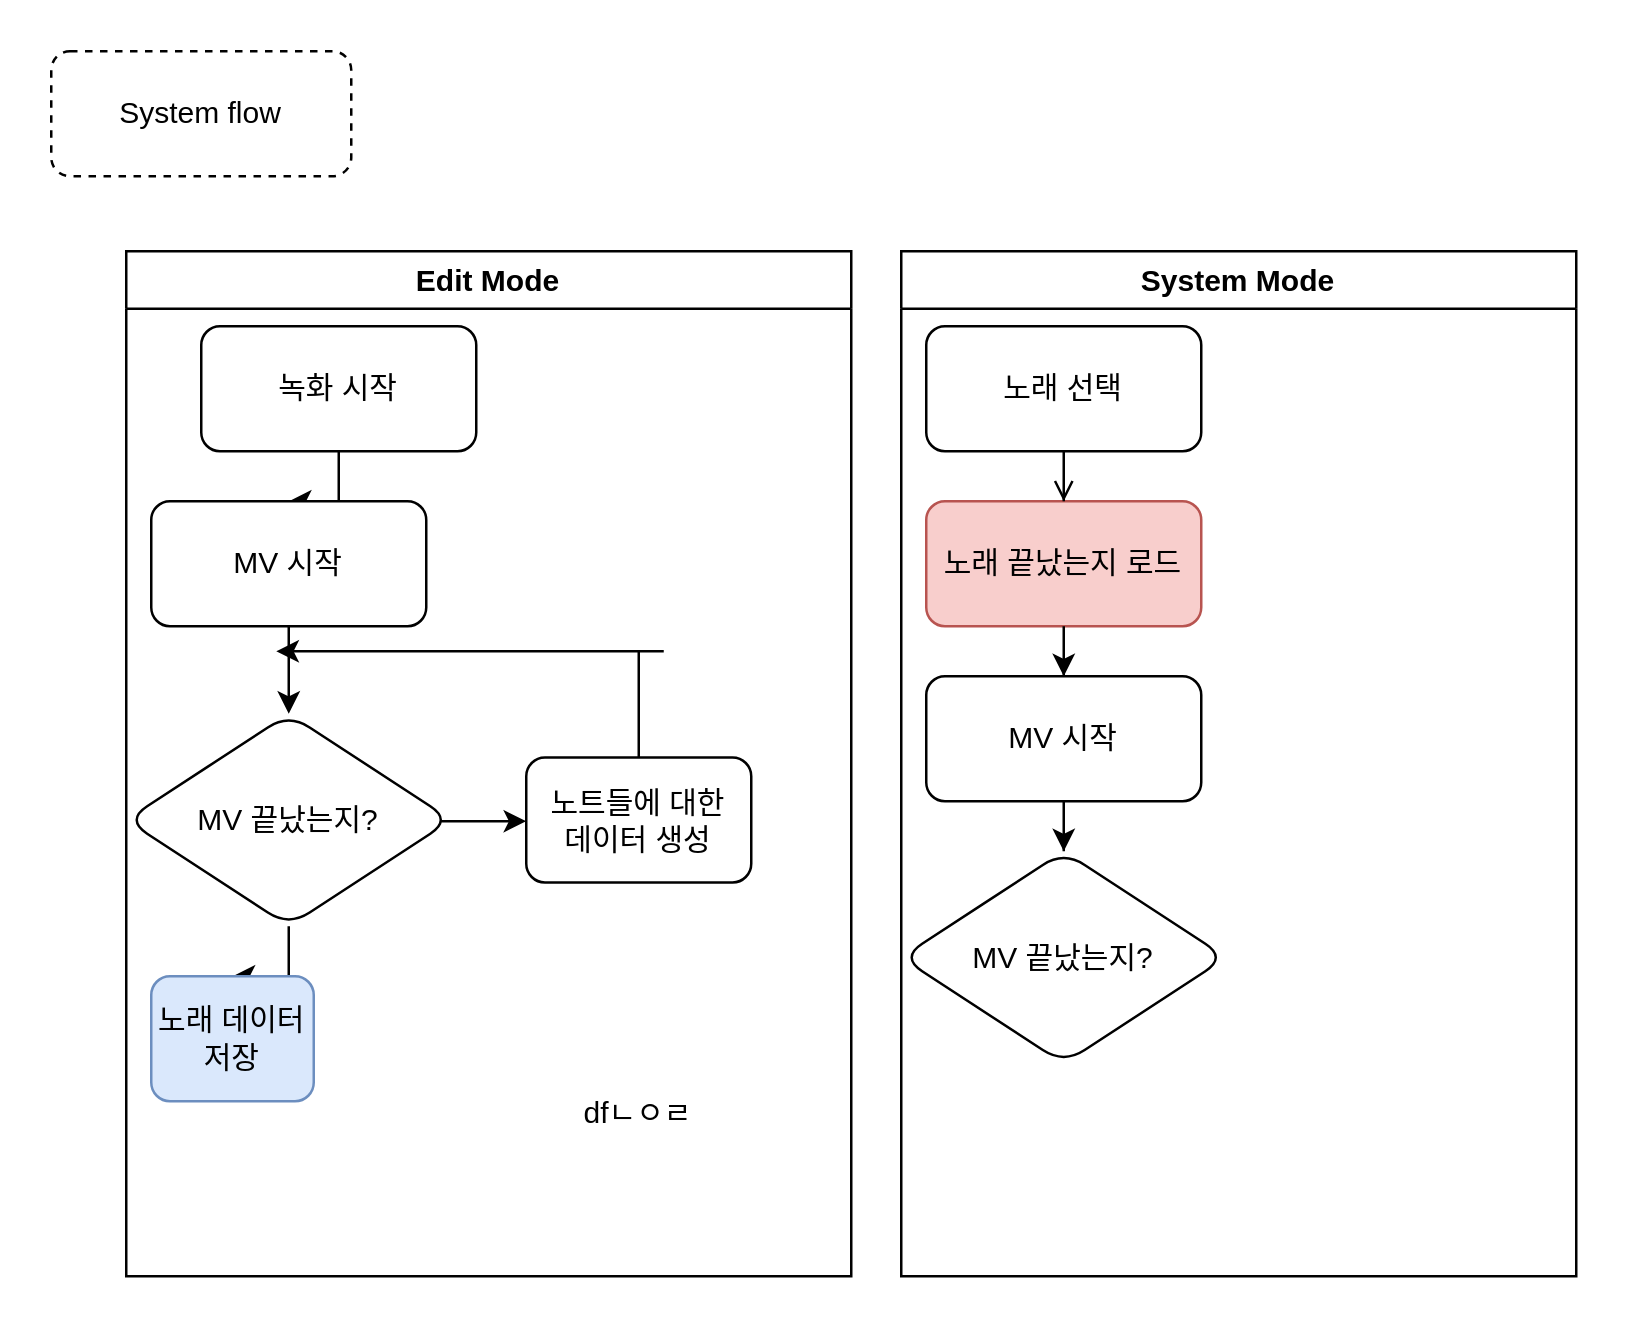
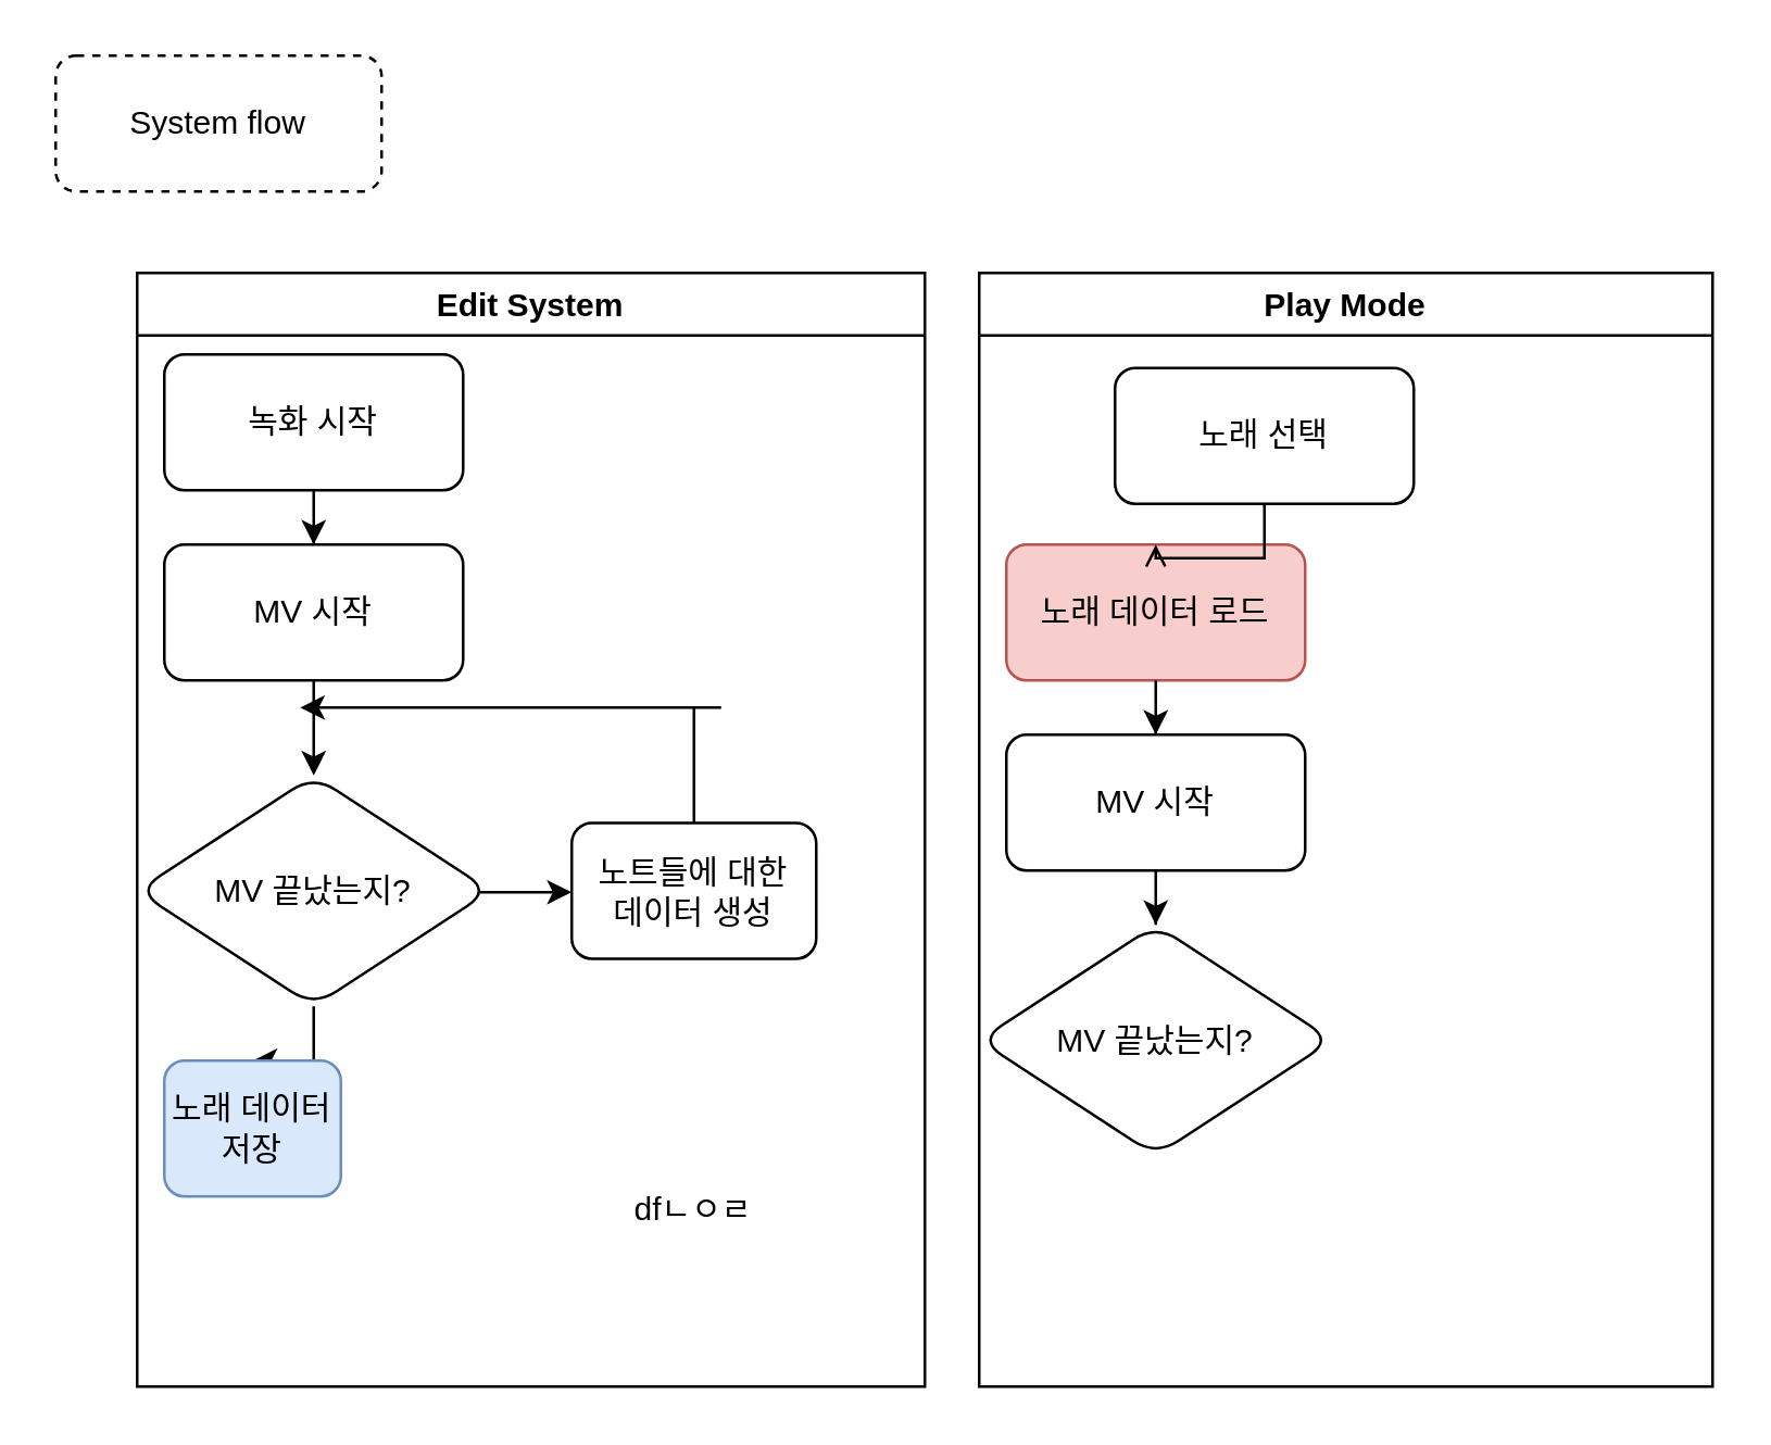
  <mxCell id="0" />
  <mxCell id="1" parent="0" />
  <mxCell id="2" value="System flow" style="rounded=1;whiteSpace=wrap;html=1;dashed=1;" vertex="1" parent="1"><mxGeometry x="20" y="20" width="120" height="50" as="geometry" /></mxCell>
- <mxCell id="3" value="Edit Mode" style="swimlane;" vertex="1" parent="1"><mxGeometry x="50" y="100" width="290" height="410" as="geometry" /></mxCell>
+ <mxCell id="3" value="Edit System" style="swimlane;" vertex="1" parent="1"><mxGeometry x="50" y="100" width="290" height="410" as="geometry" /></mxCell>
  <mxCell id="4" value="" style="edgeStyle=orthogonalEdgeStyle;rounded=0;orthogonalLoop=1;jettySize=auto;html=1;" edge="1" parent="3" source="5" target="6"><mxGeometry relative="1" as="geometry" /></mxCell>
- <mxCell id="5" value="녹화 시작" style="rounded=1;whiteSpace=wrap;html=1;" vertex="1" parent="3"><mxGeometry x="30" y="30" width="110" height="50" as="geometry" /></mxCell>
+ <mxCell id="5" value="녹화 시작" style="rounded=1;whiteSpace=wrap;html=1;" vertex="1" parent="3"><mxGeometry x="10" y="30" width="110" height="50" as="geometry" /></mxCell>
  <mxCell id="6" value="MV 시작" style="rounded=1;whiteSpace=wrap;html=1;" vertex="1" parent="3"><mxGeometry x="10" y="100" width="110" height="50" as="geometry" /></mxCell>
  <mxCell id="7" value="" style="edgeStyle=orthogonalEdgeStyle;rounded=0;orthogonalLoop=1;jettySize=auto;html=1;exitX=0.5;exitY=0;exitDx=0;exitDy=0;" edge="1" parent="3" source="9"><mxGeometry relative="1" as="geometry"><mxPoint x="180" y="120" as="sourcePoint" /><mxPoint x="60" y="160" as="targetPoint" /><Array as="points"><mxPoint x="215" y="160" /><mxPoint x="70" y="160" /></Array></mxGeometry></mxCell>
  <mxCell id="8" value="" style="edgeStyle=orthogonalEdgeStyle;rounded=0;orthogonalLoop=1;jettySize=auto;html=1;entryX=0;entryY=0.5;entryDx=0;entryDy=0;exitX=0.962;exitY=0.506;exitDx=0;exitDy=0;exitPerimeter=0;" edge="1" parent="3" source="11" target="9"><mxGeometry relative="1" as="geometry"><mxPoint x="120" y="210" as="sourcePoint" /></mxGeometry></mxCell>
  <mxCell id="9" value="노트들에 대한&lt;br&gt;데이터 생성" style="rounded=1;whiteSpace=wrap;html=1;" vertex="1" parent="3"><mxGeometry x="160" y="202.5" width="90" height="50" as="geometry" /></mxCell>
  <mxCell id="10" value="" style="edgeStyle=orthogonalEdgeStyle;rounded=0;orthogonalLoop=1;jettySize=auto;html=1;" edge="1" parent="3" source="11" target="13"><mxGeometry relative="1" as="geometry" /></mxCell>
  <mxCell id="11" value="MV 끝났는지?" style="rhombus;whiteSpace=wrap;html=1;rounded=1;" vertex="1" parent="3"><mxGeometry y="185" width="130" height="85" as="geometry" /></mxCell>
  <mxCell id="12" value="" style="edgeStyle=orthogonalEdgeStyle;rounded=0;orthogonalLoop=1;jettySize=auto;html=1;entryX=0.5;entryY=0;entryDx=0;entryDy=0;" edge="1" parent="3" source="6" target="11"><mxGeometry relative="1" as="geometry" /></mxCell>
  <mxCell id="13" value="노래 데이터 저장" style="rounded=1;whiteSpace=wrap;html=1;fillColor=#dae8fc;strokeColor=#6c8ebf;" vertex="1" parent="3"><mxGeometry x="10" y="290" width="65" height="50" as="geometry" /></mxCell>
  <mxCell id="14" value="dfㄴㅇㄹ" style="text;html=1;strokeColor=none;fillColor=none;align=center;verticalAlign=middle;whiteSpace=wrap;rounded=0;" vertex="1" parent="3"><mxGeometry x="130" y="300" width="150" height="90" as="geometry" /></mxCell>
- <mxCell id="15" value="System Mode" style="swimlane;" vertex="1" parent="1"><mxGeometry x="360" y="100" width="270" height="410" as="geometry" /></mxCell>
- <mxCell id="16" value="노래 끝났는지 로드" style="rounded=1;whiteSpace=wrap;html=1;fillColor=#f8cecc;strokeColor=#b85450;" vertex="1" parent="15"><mxGeometry x="10" y="100" width="110" height="50" as="geometry" /></mxCell>
+ <mxCell id="15" value="Play Mode" style="swimlane;" vertex="1" parent="1"><mxGeometry x="360" y="100" width="270" height="410" as="geometry" /></mxCell>
+ <mxCell id="16" value="노래 데이터 로드" style="rounded=1;whiteSpace=wrap;html=1;fillColor=#f8cecc;strokeColor=#b85450;" vertex="1" parent="15"><mxGeometry x="10" y="100" width="110" height="50" as="geometry" /></mxCell>
  <mxCell id="17" value="MV 시작" style="rounded=1;whiteSpace=wrap;html=1;" vertex="1" parent="15"><mxGeometry x="10" y="170" width="110" height="50" as="geometry" /></mxCell>
  <mxCell id="18" value="" style="edgeStyle=orthogonalEdgeStyle;rounded=0;orthogonalLoop=1;jettySize=auto;html=1;" edge="1" source="16" target="17" parent="15"><mxGeometry relative="1" as="geometry" /></mxCell>
  <mxCell id="19" value="MV 끝났는지?" style="rhombus;whiteSpace=wrap;html=1;rounded=1;" vertex="1" parent="15"><mxGeometry y="240" width="130" height="85" as="geometry" /></mxCell>
  <mxCell id="20" value="" style="edgeStyle=orthogonalEdgeStyle;rounded=0;orthogonalLoop=1;jettySize=auto;html=1;entryX=0.5;entryY=0;entryDx=0;entryDy=0;" edge="1" source="17" target="19" parent="15"><mxGeometry relative="1" as="geometry" /></mxCell>
  <mxCell id="21" value="" style="edgeStyle=orthogonalEdgeStyle;rounded=0;orthogonalLoop=1;jettySize=auto;html=1;entryX=0.5;entryY=0;entryDx=0;entryDy=0;endArrow=open;" edge="1" parent="15" source="22" target="16"><mxGeometry relative="1" as="geometry" /></mxCell>
- <mxCell id="22" value="노래 선택" style="rounded=1;whiteSpace=wrap;html=1;" vertex="1" parent="15"><mxGeometry x="10" y="30" width="110" height="50" as="geometry" /></mxCell>
+ <mxCell id="22" value="노래 선택" style="rounded=1;whiteSpace=wrap;html=1;" vertex="1" parent="15"><mxGeometry x="50" y="35" width="110" height="50" as="geometry" /></mxCell>
